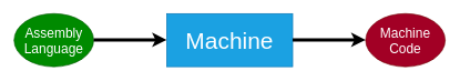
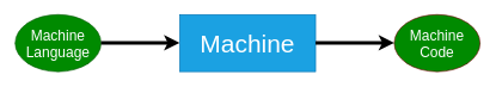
  <mxCell id="0" />
  <mxCell id="1" parent="0" />
- <mxCell id="2" value="&lt;font style=&quot;font-size: 20px;&quot;&gt;Assembly Language&lt;/font&gt;" style="ellipse;whiteSpace=wrap;html=1;fillColor=#008a00;fontColor=#ffffff;strokeColor=#005700;" parent="1" vertex="1"><mxGeometry x="20" y="20" width="120" height="80" as="geometry" /></mxCell>
+ <mxCell id="2" value="&lt;font style=&quot;font-size: 20px;&quot;&gt;Machine Language&lt;/font&gt;" style="ellipse;whiteSpace=wrap;html=1;fillColor=#008a00;fontColor=#ffffff;strokeColor=#005700;" parent="1" vertex="1"><mxGeometry x="20" y="20" width="120" height="80" as="geometry" /></mxCell>
  <mxCell id="3" value="" style="endArrow=classic;html=1;strokeWidth=5;" parent="1" edge="1"><mxGeometry width="50" height="50" relative="1" as="geometry"><mxPoint x="140" y="59.62" as="sourcePoint" /><mxPoint x="250" y="59.62" as="targetPoint" /></mxGeometry></mxCell>
  <mxCell id="4" value="&lt;font style=&quot;font-size: 35px;&quot;&gt;Machine&lt;/font&gt;" style="rounded=0;whiteSpace=wrap;html=1;fillColor=#1ba1e2;fontColor=#ffffff;strokeColor=#006EAF;" parent="1" vertex="1"><mxGeometry x="250" y="20" width="190" height="80" as="geometry" /></mxCell>
  <mxCell id="5" value="" style="endArrow=classic;html=1;strokeWidth=5;" parent="1" edge="1"><mxGeometry width="50" height="50" relative="1" as="geometry"><mxPoint x="440" y="59.47" as="sourcePoint" /><mxPoint x="550" y="59.47" as="targetPoint" /></mxGeometry></mxCell>
- <mxCell id="6" value="&lt;font style=&quot;font-size: 20px;&quot;&gt;Machine Code&lt;/font&gt;" style="ellipse;whiteSpace=wrap;html=1;fillColor=#a20025;fontColor=#ffffff;strokeColor=#6F0000;" parent="1" vertex="1"><mxGeometry x="550" y="20" width="120" height="80" as="geometry" /></mxCell>
+ <mxCell id="6" value="&lt;font style=&quot;font-size: 20px;&quot;&gt;Machine Code&lt;/font&gt;" style="ellipse;whiteSpace=wrap;html=1;fillColor=#008a00;fontColor=#ffffff;strokeColor=#6F0000;" parent="1" vertex="1"><mxGeometry x="550" y="20" width="120" height="80" as="geometry" /></mxCell>
